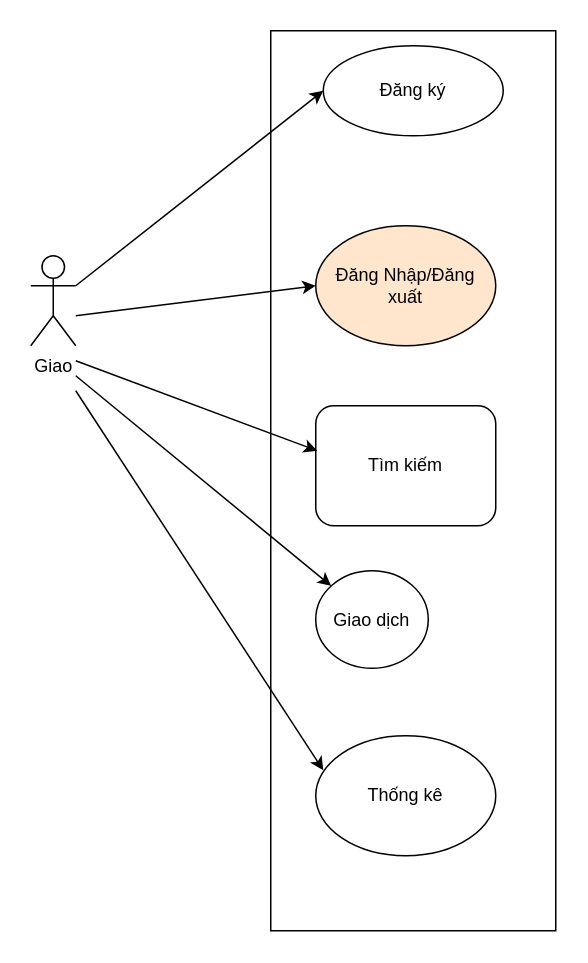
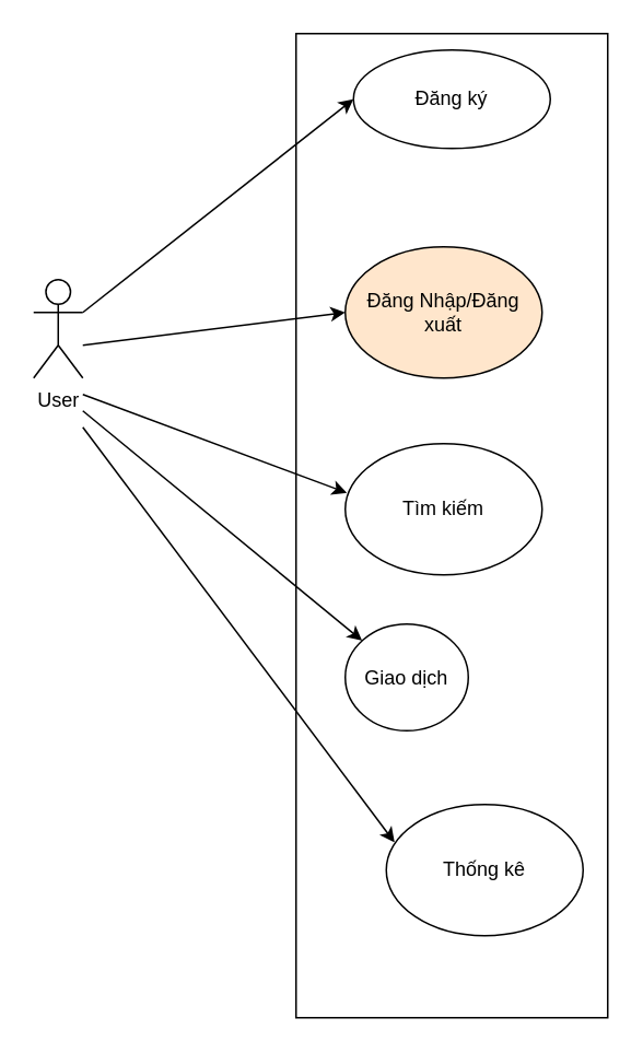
  <mxCell id="0" />
  <mxCell id="1" parent="0" />
  <mxCell id="2" value="" style="rounded=0;whiteSpace=wrap;html=1;" vertex="1" parent="1"><mxGeometry x="180" y="20" width="190" height="600" as="geometry" /></mxCell>
- <mxCell id="3" value="Giao" style="shape=umlActor;verticalLabelPosition=bottom;verticalAlign=top;html=1;outlineConnect=0;" vertex="1" parent="1"><mxGeometry x="20" y="170" width="30" height="60" as="geometry" /></mxCell>
- <mxCell id="4" value="Tìm kiếm" style="whiteSpace=wrap;html=1;rounded=1;" vertex="1" parent="1"><mxGeometry x="210" y="270" width="120" height="80" as="geometry" /></mxCell>
+ <mxCell id="3" value="User" style="shape=umlActor;verticalLabelPosition=bottom;verticalAlign=top;html=1;outlineConnect=0;" vertex="1" parent="1"><mxGeometry x="20" y="170" width="30" height="60" as="geometry" /></mxCell>
+ <mxCell id="4" value="Tìm kiếm" style="ellipse;whiteSpace=wrap;html=1;" vertex="1" parent="1"><mxGeometry x="210" y="270" width="120" height="80" as="geometry" /></mxCell>
  <mxCell id="5" value="Giao dịch" style="ellipse;whiteSpace=wrap;html=1;" vertex="1" parent="1"><mxGeometry x="210" y="380" width="75" height="65" as="geometry" /></mxCell>
  <mxCell id="6" value="Đăng Nhập/Đăng xuất" style="ellipse;whiteSpace=wrap;html=1;fillColor=#ffe6cc;" vertex="1" parent="1"><mxGeometry x="210" y="150" width="120" height="80" as="geometry" /></mxCell>
  <mxCell id="7" value="" style="endArrow=classic;html=1;rounded=0;entryX=0;entryY=0.5;entryDx=0;entryDy=0;" edge="1" parent="1" target="6"><mxGeometry width="50" height="50" relative="1" as="geometry"><mxPoint x="50" y="210" as="sourcePoint" /><mxPoint x="100" y="160" as="targetPoint" /></mxGeometry></mxCell>
  <mxCell id="8" value="" style="endArrow=classic;html=1;rounded=0;entryX=0.008;entryY=0.375;entryDx=0;entryDy=0;entryPerimeter=0;" edge="1" parent="1" target="4"><mxGeometry width="50" height="50" relative="1" as="geometry"><mxPoint x="50" y="240" as="sourcePoint" /><mxPoint x="100" y="190" as="targetPoint" /></mxGeometry></mxCell>
  <mxCell id="9" value="" style="endArrow=classic;html=1;rounded=0;" edge="1" parent="1" target="5"><mxGeometry width="50" height="50" relative="1" as="geometry"><mxPoint x="50" y="250" as="sourcePoint" /><mxPoint x="100" y="200" as="targetPoint" /></mxGeometry></mxCell>
- <mxCell id="10" value="Thống kê" style="ellipse;whiteSpace=wrap;html=1;" vertex="1" parent="1"><mxGeometry x="210" y="490" width="120" height="80" as="geometry" /></mxCell>
+ <mxCell id="10" value="Thống kê" style="ellipse;whiteSpace=wrap;html=1;" vertex="1" parent="1"><mxGeometry x="235" y="490" width="120" height="80" as="geometry" /></mxCell>
  <mxCell id="11" value="" style="endArrow=classic;html=1;rounded=0;entryX=0.042;entryY=0.288;entryDx=0;entryDy=0;entryPerimeter=0;" edge="1" parent="1" target="10"><mxGeometry width="50" height="50" relative="1" as="geometry"><mxPoint x="50" y="260" as="sourcePoint" /><mxPoint x="236" y="427" as="targetPoint" /></mxGeometry></mxCell>
  <mxCell id="12" value="Đăng ký" style="ellipse;whiteSpace=wrap;html=1;" vertex="1" parent="1"><mxGeometry x="215" y="30" width="120" height="60" as="geometry" /></mxCell>
  <mxCell id="13" value="" style="endArrow=classic;html=1;rounded=0;entryX=0;entryY=0.5;entryDx=0;entryDy=0;" edge="1" parent="1" target="12"><mxGeometry width="50" height="50" relative="1" as="geometry"><mxPoint x="50" y="190" as="sourcePoint" /><mxPoint x="100" y="140" as="targetPoint" /></mxGeometry></mxCell>
